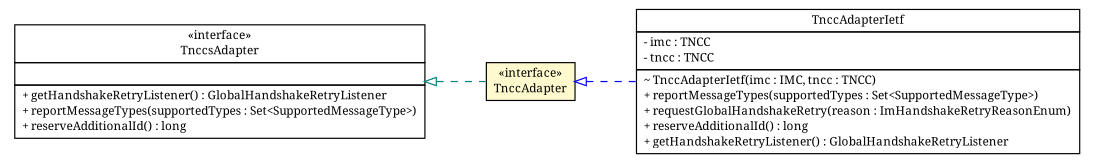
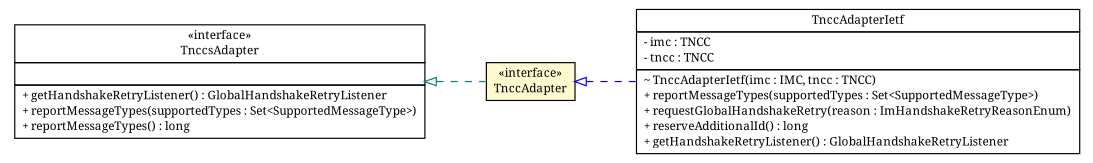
  digraph {
    fontname="Noto Serif"
    nodesep=0.25
    rankdir=LR
    ranksep=0.5
    node [fontcolor=black fontname="Noto Serif" fontsize=10.0 shape=plaintext]
    edge [arrowtail=empty dir=back fontname="Noto Serif" fontsize=10 headport=p labelfontname=Helvetica labelfontsize=10 style=dashed tailport=p]
-   n1 [label=<<table title="de.hsbremen.tc.tnc.im.adapter.tnccs.TnccsAdapter" border="0" cellborder="1" cellspacing="0" cellpadding="2" port="p" href="./TnccsAdapter.html"> 		<tr><td><table border="0" cellspacing="0" cellpadding="1"> <tr><td align="center" balign="center"> &#171;interface&#187; </td></tr> <tr><td align="center" balign="center"> TnccsAdapter </td></tr> 		</table></td></tr> 		<tr><td><table border="0" cellspacing="0" cellpadding="1"> <tr><td align="left" balign="left">  </td></tr> 		</table></td></tr> 		<tr><td><table border="0" cellspacing="0" cellpadding="1"> <tr><td align="left" balign="left"> + getHandshakeRetryListener() : GlobalHandshakeRetryListener </td></tr> <tr><td align="left" balign="left"> + reportMessageTypes(supportedTypes : Set&lt;SupportedMessageType&gt;) </td></tr> <tr><td align="left" balign="left"> + reserveAdditionalId() : long </td></tr> 		</table></td></tr> 		</table>>]
+   n1 [label=<<table title="de.hsbremen.tc.tnc.im.adapter.tnccs.TnccsAdapter" border="0" cellborder="1" cellspacing="0" cellpadding="2" port="p" href="./TnccsAdapter.html"> 		<tr><td><table border="0" cellspacing="0" cellpadding="1"> <tr><td align="center" balign="center"> &#171;interface&#187; </td></tr> <tr><td align="center" balign="center"> TnccsAdapter </td></tr> 		</table></td></tr> 		<tr><td><table border="0" cellspacing="0" cellpadding="1"> <tr><td align="left" balign="left">  </td></tr> 		</table></td></tr> 		<tr><td><table border="0" cellspacing="0" cellpadding="1"> <tr><td align="left" balign="left"> + getHandshakeRetryListener() : GlobalHandshakeRetryListener </td></tr> <tr><td align="left" balign="left"> + reportMessageTypes(supportedTypes : Set&lt;SupportedMessageType&gt;) </td></tr> <tr><td align="left" balign="left"> + reportMessageTypes() : long </td></tr> 		</table></td></tr> 		</table>>]
    n2 [label=<<table title="de.hsbremen.tc.tnc.im.adapter.tnccs.TnccAdapter" border="0" cellborder="1" cellspacing="0" cellpadding="2" port="p" bgcolor="lemonChiffon" href="./TnccAdapter.html"> 		<tr><td><table border="0" cellspacing="0" cellpadding="1"> <tr><td align="center" balign="center"> &#171;interface&#187; </td></tr> <tr><td align="center" balign="center"> TnccAdapter </td></tr> 		</table></td></tr> 		</table>>]
    n3 [label=<<table title="de.hsbremen.tc.tnc.im.adapter.tnccs.TnccAdapterIetf" border="0" cellborder="1" cellspacing="0" cellpadding="2" port="p" href="./TnccAdapterIetf.html"> 		<tr><td><table border="0" cellspacing="0" cellpadding="1"> <tr><td align="center" balign="center"> TnccAdapterIetf </td></tr> 		</table></td></tr> 		<tr><td><table border="0" cellspacing="0" cellpadding="1"> <tr><td align="left" balign="left"> - imc : TNCC </td></tr> <tr><td align="left" balign="left"> - tncc : TNCC </td></tr> 		</table></td></tr> 		<tr><td><table border="0" cellspacing="0" cellpadding="1"> <tr><td align="left" balign="left"> ~ TnccAdapterIetf(imc : IMC, tncc : TNCC) </td></tr> <tr><td align="left" balign="left"> + reportMessageTypes(supportedTypes : Set&lt;SupportedMessageType&gt;) </td></tr> <tr><td align="left" balign="left"> + requestGlobalHandshakeRetry(reason : ImHandshakeRetryReasonEnum) </td></tr> <tr><td align="left" balign="left"> + reserveAdditionalId() : long </td></tr> <tr><td align="left" balign="left"> + getHandshakeRetryListener() : GlobalHandshakeRetryListener </td></tr> 		</table></td></tr> 		</table>>]
    n1 -> n2 [color=teal]
    n2 -> n3 [color=blue]
  }
